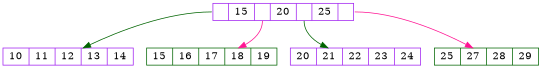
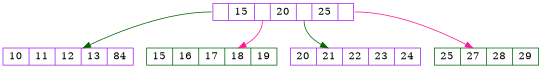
  digraph {
    node [shape=record color=purple]
    edge [color=darkgreen]
    n1 [height=.1 label="<f0> |15|<f1> |20|<f2> |25|<f3>"]
-   n2 [height=.1 label="<f0> 10|<f1> 11|<f2> 12|<f3> 13|<f5> 14"]
+   n2 [height=.1 label="<f0> 10|<f1> 11|<f2> 12|<f3> 13|<f5> 84"]
    n3 [height=.1 label="<f0> 15|<f1> 16|<f2> 17|<f3> 18|<f5> 19" color=darkgreen]
    n4 [height=.1 label="<f0> 20|<f1> 21|<f2> 22|<f3> 23|<f5> 24"]
    n5 [height=.1 label="<f0> 25|<f1> 27|<f2> 28|<f4> 29" color=darkgreen]
    n1 -> n2 [tailport=f0]
    n1 -> n3 [tailport=f1 color=deeppink]
    n1 -> n4 [tailport=f2]
    n1 -> n5 [tailport=f3 color=deeppink]
  }
